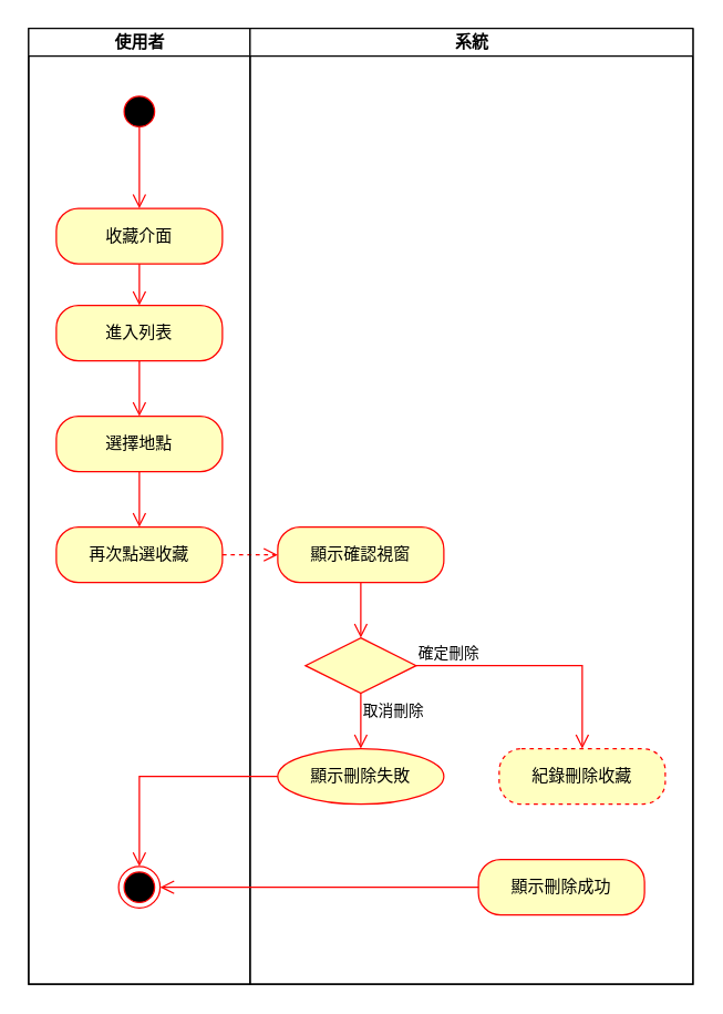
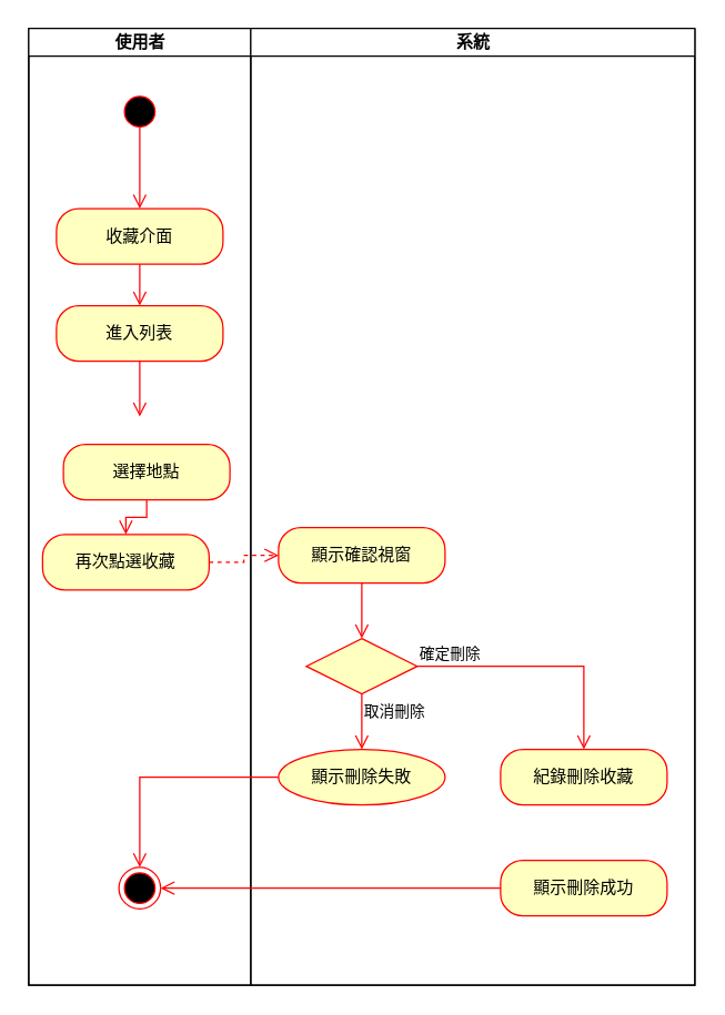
  <mxCell id="0" />
  <mxCell id="1" parent="0" />
  <mxCell id="2" value="" style="swimlane;childLayout=stackLayout;resizeParent=1;resizeParentMax=0;startSize=0;html=1;" parent="1" vertex="1"><mxGeometry x="20" y="20" width="480" height="690" as="geometry"><mxRectangle x="150.0" y="-20" width="60" height="30" as="alternateBounds" /></mxGeometry></mxCell>
  <mxCell id="3" value="使用者" style="swimlane;startSize=20;html=1;" parent="2" vertex="1"><mxGeometry width="160" height="690" as="geometry"><mxRectangle width="40" height="480" as="alternateBounds" /></mxGeometry></mxCell>
  <mxCell id="4" value="" style="edgeStyle=orthogonalEdgeStyle;html=1;verticalAlign=bottom;endArrow=open;endSize=8;strokeColor=#ff0000;rounded=0;entryX=0.5;entryY=0;entryDx=0;entryDy=0;exitX=0.5;exitY=0.5;exitDx=0;exitDy=0;exitPerimeter=0;" parent="3" source="5" target="6" edge="1"><mxGeometry relative="1" as="geometry"><mxPoint x="79.75" y="125" as="targetPoint" /><mxPoint x="79.75" y="70" as="sourcePoint" /></mxGeometry></mxCell>
  <mxCell id="5" value="" style="ellipse;html=1;shape=startState;fillColor=#000000;strokeColor=#ff0000;" parent="3" vertex="1"><mxGeometry x="65.0" y="45" width="30" height="30" as="geometry" /></mxCell>
  <mxCell id="6" value="&lt;span style=&quot;background-color: transparent; color: light-dark(rgb(0, 0, 0), rgb(237, 237, 237));&quot;&gt;收藏介面&lt;/span&gt;" style="rounded=1;whiteSpace=wrap;html=1;arcSize=40;fontColor=#000000;fillColor=#ffffc0;strokeColor=#ff0000;" parent="3" vertex="1"><mxGeometry x="20.0" y="130" width="120" height="40" as="geometry" /></mxCell>
- <mxCell id="7" value="再次點選收藏" style="rounded=1;whiteSpace=wrap;html=1;arcSize=40;fontColor=#000000;fillColor=#ffffc0;strokeColor=#ff0000;" parent="3" vertex="1"><mxGeometry x="20" y="360" width="120" height="40" as="geometry" /></mxCell>
- <mxCell id="8" value="選擇地點" style="rounded=1;whiteSpace=wrap;html=1;arcSize=40;fontColor=#000000;fillColor=#ffffc0;strokeColor=#ff0000;" parent="3" vertex="1"><mxGeometry x="20.0" y="280" width="120" height="40" as="geometry" /></mxCell>
+ <mxCell id="7" value="再次點選收藏" style="rounded=1;whiteSpace=wrap;html=1;arcSize=40;fontColor=#000000;fillColor=#ffffc0;strokeColor=#ff0000;" parent="3" vertex="1"><mxGeometry x="10" y="365" width="120" height="40" as="geometry" /></mxCell>
+ <mxCell id="8" value="選擇地點" style="rounded=1;whiteSpace=wrap;html=1;arcSize=40;fontColor=#000000;fillColor=#ffffc0;strokeColor=#ff0000;" parent="3" vertex="1"><mxGeometry x="25" y="300" width="120" height="40" as="geometry" /></mxCell>
  <mxCell id="9" value="" style="edgeStyle=orthogonalEdgeStyle;html=1;verticalAlign=bottom;endArrow=open;endSize=8;strokeColor=#ff0000;rounded=0;entryX=0.5;entryY=0;entryDx=0;entryDy=0;" parent="3" source="8" target="7" edge="1"><mxGeometry relative="1" as="geometry"><mxPoint x="380.0" y="320" as="targetPoint" /></mxGeometry></mxCell>
  <mxCell id="10" value="顯示確認視窗" style="rounded=1;whiteSpace=wrap;html=1;arcSize=40;fontColor=#000000;fillColor=#ffffc0;strokeColor=#ff0000;" parent="3" vertex="1"><mxGeometry x="180" y="360" width="120" height="40" as="geometry" /></mxCell>
  <mxCell id="11" value="" style="edgeStyle=orthogonalEdgeStyle;html=1;verticalAlign=bottom;endArrow=open;endSize=8;strokeColor=#ff0000;rounded=0;entryX=0;entryY=0.5;entryDx=0;entryDy=0;dashed=1;" parent="3" source="7" edge="1" target="10"><mxGeometry relative="1" as="geometry"><mxPoint x="80" y="440" as="targetPoint" /></mxGeometry></mxCell>
  <mxCell id="12" value="進入列表" style="rounded=1;whiteSpace=wrap;html=1;arcSize=40;fontColor=#000000;fillColor=#ffffc0;strokeColor=#ff0000;" vertex="1" parent="3"><mxGeometry x="20" y="200" width="120" height="40" as="geometry" /></mxCell>
  <mxCell id="13" value="" style="edgeStyle=orthogonalEdgeStyle;html=1;verticalAlign=bottom;endArrow=open;endSize=8;strokeColor=#ff0000;rounded=0;" edge="1" source="12" parent="3"><mxGeometry relative="1" as="geometry"><mxPoint x="80" y="280" as="targetPoint" /></mxGeometry></mxCell>
  <mxCell id="14" value="系統" style="swimlane;startSize=20;html=1;" parent="2" vertex="1"><mxGeometry x="160" width="320" height="690" as="geometry"><mxRectangle x="120" width="40" height="480" as="alternateBounds" /></mxGeometry></mxCell>
  <mxCell id="15" value="" style="edgeStyle=orthogonalEdgeStyle;html=1;verticalAlign=bottom;endArrow=open;endSize=8;strokeColor=#ff0000;rounded=0;entryX=0.5;entryY=0;entryDx=0;entryDy=0;" parent="14" source="17" edge="1" target="18"><mxGeometry relative="1" as="geometry"><mxPoint x="80.0" y="600" as="targetPoint" /></mxGeometry></mxCell>
- <mxCell id="16" value="顯示刪除成功" style="rounded=1;whiteSpace=wrap;html=1;arcSize=40;fontColor=#000000;fillColor=#ffffc0;strokeColor=#ff0000;" parent="14" vertex="1"><mxGeometry x="165" y="600" width="120" height="40" as="geometry" /></mxCell>
+ <mxCell id="16" value="顯示刪除成功" style="rounded=1;whiteSpace=wrap;html=1;arcSize=40;fontColor=#000000;fillColor=#ffffc0;strokeColor=#ff0000;" parent="14" vertex="1"><mxGeometry x="180.0" y="600" width="120" height="40" as="geometry" /></mxCell>
  <mxCell id="17" value="顯示刪除失敗" style="ellipse;whiteSpace=wrap;html=1;arcSize=40;fontColor=#000000;fillColor=#ffffc0;strokeColor=#ff0000;" parent="14" vertex="1"><mxGeometry x="20.0" y="520" width="120" height="40" as="geometry" /></mxCell>
  <mxCell id="18" value="" style="ellipse;html=1;shape=endState;fillColor=#000000;strokeColor=#ff0000;" parent="14" vertex="1"><mxGeometry x="-95.0" y="605" width="30" height="30" as="geometry" /></mxCell>
  <mxCell id="19" value="" style="edgeStyle=orthogonalEdgeStyle;html=1;verticalAlign=bottom;endArrow=open;endSize=8;strokeColor=#ff0000;rounded=0;exitX=0;exitY=0.5;exitDx=0;exitDy=0;entryX=1;entryY=0.5;entryDx=0;entryDy=0;" parent="14" source="16" target="18" edge="1"><mxGeometry relative="1" as="geometry"><mxPoint x="60.0" y="860" as="targetPoint" /><Array as="points" /></mxGeometry></mxCell>
  <mxCell id="20" value="" style="rhombus;whiteSpace=wrap;html=1;fontColor=#000000;fillColor=#ffffc0;strokeColor=#ff0000;" vertex="1" parent="14"><mxGeometry x="40" y="440" width="80" height="40" as="geometry" /></mxCell>
  <mxCell id="21" value="取消刪除" style="edgeStyle=orthogonalEdgeStyle;html=1;align=left;verticalAlign=top;endArrow=open;endSize=8;strokeColor=#ff0000;rounded=0;entryX=0.5;entryY=0;entryDx=0;entryDy=0;" edge="1" parent="14" source="20" target="17"><mxGeometry x="-1" relative="1" as="geometry"><mxPoint x="250" y="360" as="targetPoint" /></mxGeometry></mxCell>
  <mxCell id="22" value="確定刪除" style="edgeStyle=orthogonalEdgeStyle;html=1;align=left;verticalAlign=bottom;endArrow=open;endSize=8;strokeColor=#ff0000;rounded=0;entryX=0.5;entryY=0;entryDx=0;entryDy=0;" edge="1" parent="14" source="20" target="23"><mxGeometry x="-1" relative="1" as="geometry"><mxPoint x="410" y="360" as="targetPoint" /></mxGeometry></mxCell>
- <mxCell id="23" value="紀錄刪除收藏" style="rounded=1;whiteSpace=wrap;html=1;arcSize=40;fontColor=#000000;fillColor=#ffffc0;strokeColor=#ff0000;dashed=1;" vertex="1" parent="14"><mxGeometry x="180.0" y="520" width="120" height="40" as="geometry" /></mxCell>
+ <mxCell id="23" value="紀錄刪除收藏" style="rounded=1;whiteSpace=wrap;html=1;arcSize=40;fontColor=#000000;fillColor=#ffffc0;strokeColor=#ff0000;" vertex="1" parent="14"><mxGeometry x="180.0" y="520" width="120" height="40" as="geometry" /></mxCell>
  <mxCell id="24" value="" style="edgeStyle=orthogonalEdgeStyle;html=1;verticalAlign=bottom;endArrow=open;endSize=8;strokeColor=#ff0000;rounded=0;exitX=0.5;exitY=1;exitDx=0;exitDy=0;" parent="2" source="6" edge="1"><mxGeometry relative="1" as="geometry"><mxPoint x="80" y="200" as="targetPoint" /></mxGeometry></mxCell>
  <mxCell id="25" value="" style="edgeStyle=orthogonalEdgeStyle;html=1;verticalAlign=bottom;endArrow=open;endSize=8;strokeColor=#ff0000;rounded=0;" parent="2" source="10" edge="1"><mxGeometry relative="1" as="geometry"><mxPoint x="240" y="440" as="targetPoint" /></mxGeometry></mxCell>
